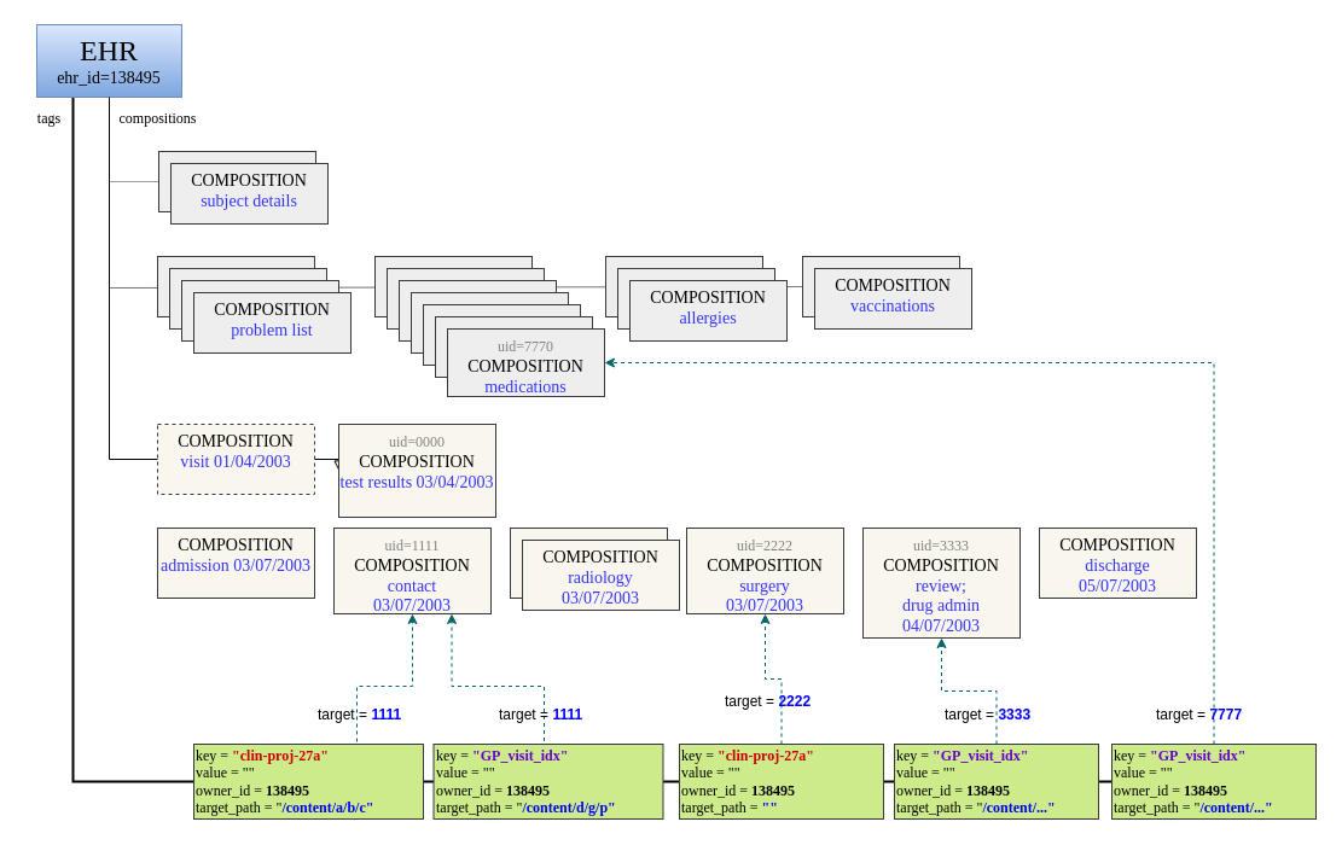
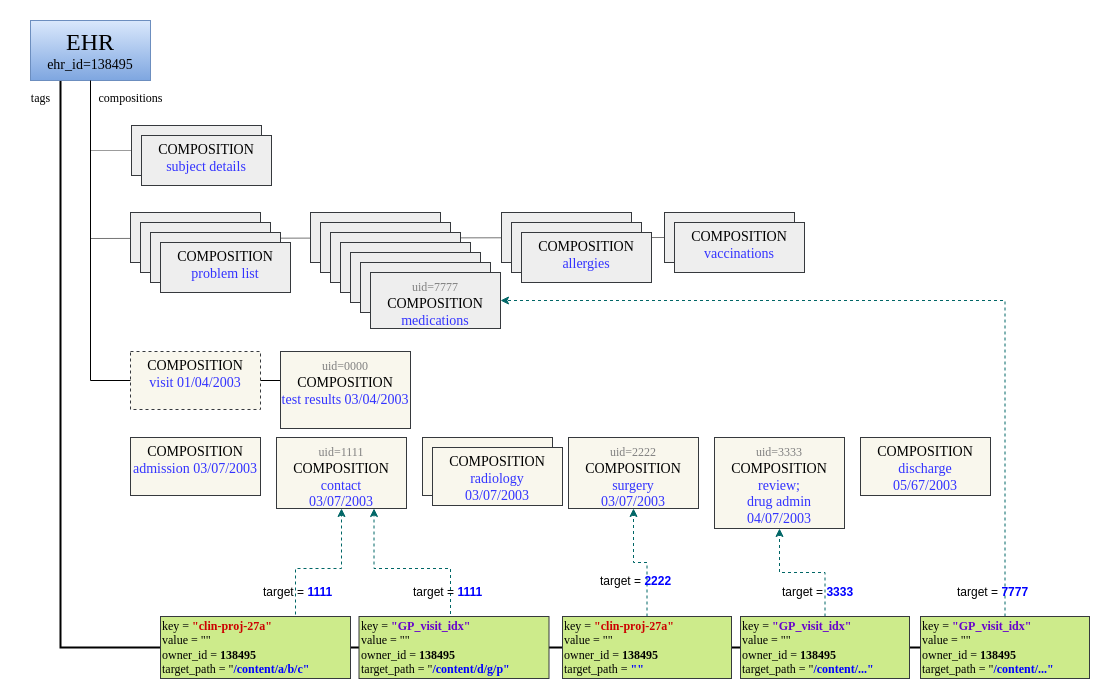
  <mxCell id="0" />
  <mxCell id="1" parent="0" />
  <mxCell id="2" style="edgeStyle=orthogonalEdgeStyle;rounded=0;orthogonalLoop=1;jettySize=auto;html=1;endArrow=none;endFill=0;fontSize=12;exitX=0.25;exitY=1;exitDx=0;exitDy=0;strokeColor=#000000;entryX=0;entryY=0.5;entryDx=0;entryDy=0;strokeWidth=2;" edge="1" parent="1" source="7" target="46"><mxGeometry relative="1" as="geometry"><mxPoint x="100" y="90" as="sourcePoint" /><mxPoint x="60" y="798" as="targetPoint" /><Array as="points"><mxPoint x="60" y="647" /></Array></mxGeometry></mxCell>
  <mxCell id="3" style="edgeStyle=orthogonalEdgeStyle;rounded=0;orthogonalLoop=1;jettySize=auto;html=1;exitX=0.5;exitY=1;exitDx=0;exitDy=0;entryX=0;entryY=0.5;entryDx=0;entryDy=0;endArrow=none;endFill=0;fontSize=12;strokeColor=#757575;" parent="1" source="7" target="4" edge="1"><mxGeometry relative="1" as="geometry"><mxPoint x="180" y="98" as="sourcePoint" /><mxPoint x="875" y="270" as="targetPoint" /><Array as="points"><mxPoint x="90" y="238" /></Array></mxGeometry></mxCell>
  <mxCell id="4" value="COMPOSITION&lt;br&gt;&lt;font color=&quot;#3333ff&quot;&gt;vaccinations&lt;/font&gt;" style="rounded=0;whiteSpace=wrap;html=1;fontSize=14;fillColor=#eeeeee;strokeColor=#36393d;verticalAlign=top;" parent="1" vertex="1"><mxGeometry x="664" y="212" width="130" height="50" as="geometry" /></mxCell>
  <mxCell id="5" value="COMPOSITION&lt;br&gt;&lt;font color=&quot;#3333ff&quot;&gt;allergies&lt;/font&gt;" style="rounded=0;whiteSpace=wrap;html=1;fontSize=14;fillColor=#eeeeee;strokeColor=#36393d;verticalAlign=top;" parent="1" vertex="1"><mxGeometry x="501" y="212" width="130" height="50" as="geometry" /></mxCell>
  <mxCell id="6" style="edgeStyle=orthogonalEdgeStyle;rounded=0;orthogonalLoop=1;jettySize=auto;html=1;exitX=0.5;exitY=1;exitDx=0;exitDy=0;entryX=0;entryY=0.5;entryDx=0;entryDy=0;endArrow=none;endFill=0;fontSize=12;strokeColor=#9C9C9C;" parent="1" source="7" target="22" edge="1"><mxGeometry relative="1" as="geometry"><Array as="points"><mxPoint x="90" y="150" /></Array></mxGeometry></mxCell>
  <mxCell id="7" value="&lt;font style=&quot;font-size: 24px&quot;&gt;EHR&lt;/font&gt;&lt;br style=&quot;font-size: 14px&quot;&gt;ehr_id=138495" style="rounded=0;whiteSpace=wrap;html=1;fontSize=14;fillColor=#dae8fc;strokeColor=#6c8ebf;gradientColor=#7ea6e0;fontFamily=Tahoma;" parent="1" vertex="1"><mxGeometry x="30" y="20" width="120" height="60" as="geometry" /></mxCell>
- <mxCell id="8" style="edgeStyle=orthogonalEdgeStyle;rounded=0;orthogonalLoop=1;jettySize=auto;html=1;exitX=0.5;exitY=1;exitDx=0;exitDy=0;entryX=0;entryY=0.5;entryDx=0;entryDy=0;endArrow=block;endFill=0;fontSize=12;" parent="1" source="7" target="28" edge="1"><mxGeometry relative="1" as="geometry"><mxPoint x="210" y="98" as="sourcePoint" /><mxPoint x="686" y="269" as="targetPoint" /><Array as="points"><mxPoint x="90" y="380" /></Array></mxGeometry></mxCell>
+ <mxCell id="8" style="edgeStyle=orthogonalEdgeStyle;rounded=0;orthogonalLoop=1;jettySize=auto;html=1;exitX=0.5;exitY=1;exitDx=0;exitDy=0;entryX=0;entryY=0.5;entryDx=0;entryDy=0;endArrow=none;endFill=0;fontSize=12;" parent="1" source="7" target="28" edge="1"><mxGeometry relative="1" as="geometry"><mxPoint x="210" y="98" as="sourcePoint" /><mxPoint x="686" y="269" as="targetPoint" /><Array as="points"><mxPoint x="90" y="380" /></Array></mxGeometry></mxCell>
  <mxCell id="9" value="" style="group" parent="1" vertex="1" connectable="0"><mxGeometry x="130" y="212" width="130" height="120" as="geometry" /></mxCell>
  <mxCell id="10" value="COMPOSITION&lt;br&gt;&lt;font color=&quot;#3333ff&quot;&gt;problem list&lt;/font&gt;" style="rounded=0;whiteSpace=wrap;html=1;fontSize=14;fillColor=#eeeeee;strokeColor=#36393d;verticalAlign=top;" parent="9" vertex="1"><mxGeometry width="130" height="50" as="geometry" /></mxCell>
  <mxCell id="11" value="" style="group" parent="1" vertex="1" connectable="0"><mxGeometry x="280" y="212" width="130" height="120" as="geometry" /></mxCell>
  <mxCell id="12" value="COMPOSITION&lt;br&gt;&lt;font color=&quot;#3333ff&quot;&gt;medications&lt;/font&gt;" style="rounded=0;whiteSpace=wrap;html=1;fontSize=14;fillColor=#eeeeee;strokeColor=#36393d;verticalAlign=top;" parent="11" vertex="1"><mxGeometry x="30" width="130" height="50" as="geometry" /></mxCell>
  <mxCell id="13" value="COMPOSITION&lt;br&gt;&lt;font color=&quot;#3333ff&quot;&gt;medications&lt;/font&gt;" style="rounded=0;whiteSpace=wrap;html=1;fontSize=14;fillColor=#eeeeee;strokeColor=#36393d;verticalAlign=top;" parent="1" vertex="1"><mxGeometry x="320" y="222" width="130" height="50" as="geometry" /></mxCell>
  <mxCell id="14" value="COMPOSITION&lt;br&gt;&lt;font color=&quot;#3333ff&quot;&gt;medications&lt;/font&gt;" style="rounded=0;whiteSpace=wrap;html=1;fontSize=14;fillColor=#eeeeee;strokeColor=#36393d;verticalAlign=top;" parent="1" vertex="1"><mxGeometry x="330" y="232" width="130" height="50" as="geometry" /></mxCell>
  <mxCell id="15" value="COMPOSITION&lt;br&gt;&lt;font color=&quot;#3333ff&quot;&gt;medications&lt;/font&gt;" style="rounded=0;whiteSpace=wrap;html=1;fontSize=14;fillColor=#eeeeee;strokeColor=#36393d;verticalAlign=top;" parent="1" vertex="1"><mxGeometry x="340" y="242" width="130" height="50" as="geometry" /></mxCell>
  <mxCell id="16" value="COMPOSITION&lt;br&gt;&lt;font color=&quot;#3333ff&quot;&gt;medications&lt;/font&gt;" style="rounded=0;whiteSpace=wrap;html=1;fontSize=14;fillColor=#eeeeee;strokeColor=#36393d;verticalAlign=top;" parent="1" vertex="1"><mxGeometry x="350" y="252" width="130" height="50" as="geometry" /></mxCell>
  <mxCell id="17" value="COMPOSITION&lt;br&gt;&lt;font color=&quot;#3333ff&quot;&gt;medications&lt;/font&gt;" style="rounded=0;whiteSpace=wrap;html=1;fontSize=14;fillColor=#eeeeee;strokeColor=#36393d;verticalAlign=top;" parent="1" vertex="1"><mxGeometry x="360" y="262" width="130" height="50" as="geometry" /></mxCell>
- <mxCell id="18" value="&lt;span style=&quot;color: rgb(128 , 128 , 128) ; font-size: 12px&quot;&gt;uid=7770&lt;br&gt;&lt;/span&gt;COMPOSITION&lt;br&gt;&lt;font color=&quot;#3333ff&quot;&gt;medications&lt;/font&gt;" style="rounded=0;whiteSpace=wrap;html=1;fontSize=14;fillColor=#eeeeee;strokeColor=#36393d;verticalAlign=top;fontFamily=Tahoma;" parent="1" vertex="1"><mxGeometry x="370" y="272" width="130" height="56" as="geometry" /></mxCell>
+ <mxCell id="18" value="&lt;span style=&quot;color: rgb(128 , 128 , 128) ; font-size: 12px&quot;&gt;uid=7777&lt;br&gt;&lt;/span&gt;COMPOSITION&lt;br&gt;&lt;font color=&quot;#3333ff&quot;&gt;medications&lt;/font&gt;" style="rounded=0;whiteSpace=wrap;html=1;fontSize=14;fillColor=#eeeeee;strokeColor=#36393d;verticalAlign=top;fontFamily=Tahoma;" parent="1" vertex="1"><mxGeometry x="370" y="272" width="130" height="56" as="geometry" /></mxCell>
  <mxCell id="19" value="COMPOSITION&lt;br&gt;&lt;font color=&quot;#3333ff&quot;&gt;allergies&lt;/font&gt;" style="rounded=0;whiteSpace=wrap;html=1;fontSize=14;fillColor=#eeeeee;strokeColor=#36393d;verticalAlign=top;" parent="1" vertex="1"><mxGeometry x="511" y="222" width="130" height="50" as="geometry" /></mxCell>
  <mxCell id="20" value="COMPOSITION&lt;br&gt;&lt;font color=&quot;#3333ff&quot;&gt;allergies&lt;/font&gt;" style="rounded=0;whiteSpace=wrap;html=1;fontSize=14;fillColor=#eeeeee;strokeColor=#36393d;verticalAlign=top;fontFamily=Tahoma;" parent="1" vertex="1"><mxGeometry x="521" y="232" width="130" height="50" as="geometry" /></mxCell>
  <mxCell id="21" value="COMPOSITION&lt;br&gt;&lt;font color=&quot;#3333ff&quot;&gt;vaccinations&lt;/font&gt;" style="rounded=0;whiteSpace=wrap;html=1;fontSize=14;fillColor=#eeeeee;strokeColor=#36393d;verticalAlign=top;fontFamily=Tahoma;" parent="1" vertex="1"><mxGeometry x="674" y="222" width="130" height="50" as="geometry" /></mxCell>
  <mxCell id="22" value="COMPOSITION&lt;br&gt;&lt;font color=&quot;#3333ff&quot;&gt;subject details&lt;/font&gt;" style="rounded=0;whiteSpace=wrap;html=1;fontSize=14;fillColor=#eeeeee;strokeColor=#36393d;verticalAlign=top;" parent="1" vertex="1"><mxGeometry x="131" y="125" width="130" height="50" as="geometry" /></mxCell>
  <mxCell id="23" value="COMPOSITION&lt;br&gt;&lt;font color=&quot;#3333ff&quot;&gt;subject details&lt;/font&gt;" style="rounded=0;whiteSpace=wrap;html=1;fontSize=14;fillColor=#eeeeee;strokeColor=#36393d;verticalAlign=top;fontFamily=Tahoma;" parent="1" vertex="1"><mxGeometry x="141" y="135" width="130" height="50" as="geometry" /></mxCell>
  <mxCell id="24" value="COMPOSITION&lt;br&gt;&lt;font color=&quot;#3333ff&quot;&gt;problem list&lt;/font&gt;" style="rounded=0;whiteSpace=wrap;html=1;fontSize=14;fillColor=#eeeeee;strokeColor=#36393d;verticalAlign=top;" parent="1" vertex="1"><mxGeometry x="140" y="222" width="130" height="50" as="geometry" /></mxCell>
  <mxCell id="25" value="COMPOSITION&lt;br&gt;&lt;font color=&quot;#3333ff&quot;&gt;problem list&lt;/font&gt;" style="rounded=0;whiteSpace=wrap;html=1;fontSize=14;fillColor=#eeeeee;strokeColor=#36393d;verticalAlign=top;" parent="1" vertex="1"><mxGeometry x="150" y="232" width="130" height="50" as="geometry" /></mxCell>
  <mxCell id="26" value="COMPOSITION&lt;br&gt;&lt;font color=&quot;#3333ff&quot;&gt;problem list&lt;/font&gt;" style="rounded=0;whiteSpace=wrap;html=1;fontSize=14;fillColor=#eeeeee;strokeColor=#36393d;verticalAlign=top;fontFamily=Tahoma;" parent="1" vertex="1"><mxGeometry x="160" y="242" width="130" height="50" as="geometry" /></mxCell>
  <mxCell id="27" value="COMPOSITION&lt;br&gt;&lt;font color=&quot;#3333ff&quot;&gt;visit 01/04/2003&lt;/font&gt;" style="rounded=0;whiteSpace=wrap;html=1;fontSize=14;fillColor=#f9f7ed;strokeColor=#36393d;verticalAlign=top;fontFamily=Tahoma;dashed=1;" parent="1" vertex="1"><mxGeometry x="130" y="351" width="130" height="58" as="geometry" /></mxCell>
  <mxCell id="28" value="&lt;span style=&quot;color: rgb(128 , 128 , 128) ; font-size: 12px&quot;&gt;uid=0000&lt;br&gt;&lt;/span&gt;COMPOSITION&lt;br&gt;&lt;font color=&quot;#3333ff&quot;&gt;test results 03/04/2003&lt;/font&gt;" style="rounded=0;whiteSpace=wrap;html=1;fontSize=14;fillColor=#f9f7ed;strokeColor=#36393d;verticalAlign=top;fontFamily=Tahoma;" parent="1" vertex="1"><mxGeometry x="280" y="351" width="130" height="77" as="geometry" /></mxCell>
  <mxCell id="29" value="COMPOSITION&lt;br&gt;&lt;font color=&quot;#3333ff&quot;&gt;admission 03/07/2003&lt;/font&gt;" style="rounded=0;whiteSpace=wrap;html=1;fontSize=14;fillColor=#f9f7ed;strokeColor=#36393d;verticalAlign=top;fontFamily=Tahoma;" parent="1" vertex="1"><mxGeometry x="130" y="437" width="130" height="58" as="geometry" /></mxCell>
  <mxCell id="30" value="&lt;font color=&quot;#808080&quot; style=&quot;font-size: 12px&quot;&gt;uid=1111&lt;/font&gt;&lt;br&gt;COMPOSITION&lt;br&gt;&lt;font color=&quot;#3333ff&quot;&gt;contact&lt;br&gt;03/07/2003&lt;/font&gt;" style="rounded=0;whiteSpace=wrap;html=1;fontSize=14;fillColor=#f9f7ed;strokeColor=#36393d;verticalAlign=top;fontFamily=Tahoma;" parent="1" vertex="1"><mxGeometry x="276" y="437" width="130" height="71" as="geometry" /></mxCell>
  <mxCell id="31" value="COMPOSITION&lt;br&gt;&lt;font color=&quot;#3333ff&quot;&gt;radiology&lt;br&gt;03/07/2003&lt;/font&gt;" style="rounded=0;whiteSpace=wrap;html=1;fontSize=14;fillColor=#f9f7ed;strokeColor=#36393d;verticalAlign=top;" parent="1" vertex="1"><mxGeometry x="422" y="437" width="130" height="58" as="geometry" /></mxCell>
  <mxCell id="32" value="&lt;span style=&quot;color: rgb(128 , 128 , 128) ; font-size: 12px&quot;&gt;uid=2222&lt;br&gt;&lt;/span&gt;COMPOSITION&lt;br&gt;&lt;font color=&quot;#3333ff&quot;&gt;surgery&lt;br&gt;03/07/2003&lt;/font&gt;" style="rounded=0;whiteSpace=wrap;html=1;fontSize=14;fillColor=#f9f7ed;strokeColor=#36393d;verticalAlign=top;fontFamily=Tahoma;" parent="1" vertex="1"><mxGeometry x="568" y="437" width="130" height="71" as="geometry" /></mxCell>
  <mxCell id="33" value="&lt;span style=&quot;color: rgb(128 , 128 , 128) ; font-size: 12px&quot;&gt;uid=3333&lt;br&gt;&lt;/span&gt;COMPOSITION&lt;br&gt;&lt;font color=&quot;#3333ff&quot;&gt;review;&lt;br&gt;drug admin&lt;br&gt;04/07/2003&lt;/font&gt;" style="rounded=0;whiteSpace=wrap;html=1;fontSize=14;fillColor=#f9f7ed;strokeColor=#36393d;verticalAlign=top;fontFamily=Tahoma;" parent="1" vertex="1"><mxGeometry x="714" y="437" width="130" height="91" as="geometry" /></mxCell>
- <mxCell id="34" value="COMPOSITION&lt;br&gt;&lt;font color=&quot;#3333ff&quot;&gt;discharge&lt;br&gt;05/07/2003&lt;/font&gt;" style="rounded=0;whiteSpace=wrap;html=1;fontSize=14;fillColor=#f9f7ed;strokeColor=#36393d;verticalAlign=top;fontFamily=Tahoma;" parent="1" vertex="1"><mxGeometry x="860" y="437" width="130" height="58" as="geometry" /></mxCell>
+ <mxCell id="34" value="COMPOSITION&lt;br&gt;&lt;font color=&quot;#3333ff&quot;&gt;discharge&lt;br&gt;05/67/2003&lt;/font&gt;" style="rounded=0;whiteSpace=wrap;html=1;fontSize=14;fillColor=#f9f7ed;strokeColor=#36393d;verticalAlign=top;fontFamily=Tahoma;" parent="1" vertex="1"><mxGeometry x="860" y="437" width="130" height="58" as="geometry" /></mxCell>
  <mxCell id="35" value="COMPOSITION&lt;br&gt;&lt;font color=&quot;#3333ff&quot;&gt;radiology&lt;br&gt;03/07/2003&lt;/font&gt;" style="rounded=0;whiteSpace=wrap;html=1;fontSize=14;fillColor=#f9f7ed;strokeColor=#36393d;verticalAlign=top;fontFamily=Tahoma;" parent="1" vertex="1"><mxGeometry x="432" y="447" width="130" height="58" as="geometry" /></mxCell>
  <mxCell id="36" value="compositions" style="text;html=1;align=center;verticalAlign=middle;resizable=0;points=[];autosize=1;fontFamily=Tahoma;" parent="1" vertex="1"><mxGeometry x="90" y="88" width="80" height="20" as="geometry" /></mxCell>
  <mxCell id="37" style="edgeStyle=orthogonalEdgeStyle;rounded=0;orthogonalLoop=1;jettySize=auto;html=1;dashed=1;strokeColor=#006666;exitX=0.5;exitY=0;exitDx=0;exitDy=0;" edge="1" parent="1" source="39" target="30"><mxGeometry relative="1" as="geometry"><Array as="points"><mxPoint x="295" y="568" /><mxPoint x="341" y="568" /></Array></mxGeometry></mxCell>
  <mxCell id="38" style="edgeStyle=orthogonalEdgeStyle;rounded=0;orthogonalLoop=1;jettySize=auto;html=1;dashed=1;strokeColor=#006666;" edge="1" parent="1" source="40" target="32"><mxGeometry relative="1" as="geometry" /></mxCell>
  <mxCell id="39" value="&lt;div&gt;key = &lt;b&gt;&lt;font color=&quot;#cc0000&quot;&gt;&quot;clin-proj-27a&quot;&lt;/font&gt;&lt;/b&gt;&lt;/div&gt;&lt;div&gt;&lt;span&gt;value = &quot;&quot;&lt;/span&gt;&lt;/div&gt;&lt;div&gt;owner_id = &lt;b&gt;138495&lt;/b&gt;&lt;/div&gt;&lt;div&gt;target_path = &quot;&lt;b&gt;&lt;font color=&quot;#0000ff&quot;&gt;/content/a/b/c&quot;&lt;/font&gt;&lt;/b&gt;&lt;/div&gt;" style="rounded=0;whiteSpace=wrap;html=1;fontFamily=Tahoma;align=left;fillColor=#cdeb8b;strokeColor=#36393d;" parent="1" vertex="1"><mxGeometry x="160" y="616" width="190" height="62" as="geometry" /></mxCell>
  <mxCell id="40" value="&lt;div&gt;key = &lt;b&gt;&lt;font color=&quot;#cc0000&quot;&gt;&quot;clin-proj-27a&quot;&lt;/font&gt;&lt;/b&gt;&lt;/div&gt;&lt;div&gt;&lt;span&gt;value = &quot;&quot;&lt;/span&gt;&lt;/div&gt;&lt;div&gt;owner_id = &lt;b&gt;138495&lt;/b&gt;&lt;/div&gt;&lt;div&gt;&lt;span&gt;target_path = &lt;/span&gt;&lt;b&gt;&lt;font color=&quot;#0000ff&quot;&gt;&quot;&quot;&lt;/font&gt;&lt;/b&gt;&lt;br&gt;&lt;/div&gt;" style="rounded=0;whiteSpace=wrap;html=1;fontFamily=Tahoma;align=left;fillColor=#cdeb8b;strokeColor=#36393d;" vertex="1" parent="1"><mxGeometry x="562" y="616" width="169" height="62" as="geometry" /></mxCell>
  <mxCell id="41" style="edgeStyle=orthogonalEdgeStyle;rounded=0;orthogonalLoop=1;jettySize=auto;html=1;entryX=0.75;entryY=1;entryDx=0;entryDy=0;dashed=1;strokeColor=#006666;exitX=0.5;exitY=0;exitDx=0;exitDy=0;" edge="1" parent="1" source="42" target="30"><mxGeometry relative="1" as="geometry"><Array as="points"><mxPoint x="450" y="616" /><mxPoint x="450" y="568" /><mxPoint x="374" y="568" /></Array></mxGeometry></mxCell>
  <mxCell id="42" value="&lt;div&gt;key = &lt;b&gt;&lt;font color=&quot;#6600cc&quot;&gt;&quot;GP_visit_idx&quot;&lt;/font&gt;&lt;/b&gt;&lt;/div&gt;&lt;div&gt;&lt;span&gt;value = &quot;&quot;&lt;/span&gt;&lt;/div&gt;&lt;div&gt;owner_id = &lt;b&gt;138495&lt;/b&gt;&lt;/div&gt;&lt;div&gt;target_path = &quot;&lt;b&gt;&lt;font color=&quot;#0000ff&quot;&gt;/content/d/g/p&quot;&lt;/font&gt;&lt;/b&gt;&lt;/div&gt;" style="rounded=0;whiteSpace=wrap;html=1;fontFamily=Tahoma;align=left;fillColor=#cdeb8b;strokeColor=#36393d;" vertex="1" parent="1"><mxGeometry x="358.5" y="616" width="190" height="62" as="geometry" /></mxCell>
  <mxCell id="43" style="edgeStyle=orthogonalEdgeStyle;rounded=0;orthogonalLoop=1;jettySize=auto;html=1;dashed=1;strokeColor=#006666;" edge="1" parent="1" source="44" target="33"><mxGeometry relative="1" as="geometry" /></mxCell>
  <mxCell id="44" value="&lt;div&gt;key = &lt;b&gt;&lt;font color=&quot;#6600cc&quot;&gt;&quot;GP_visit_idx&quot;&lt;/font&gt;&lt;/b&gt;&lt;/div&gt;&lt;div&gt;&lt;span&gt;value = &quot;&quot;&lt;/span&gt;&lt;/div&gt;&lt;div&gt;owner_id = &lt;b&gt;138495&lt;/b&gt;&lt;/div&gt;&lt;div&gt;target_path = &quot;&lt;b&gt;&lt;font color=&quot;#0000ff&quot;&gt;/content/...&quot;&lt;/font&gt;&lt;/b&gt;&lt;/div&gt;" style="rounded=0;whiteSpace=wrap;html=1;fontFamily=Tahoma;align=left;fillColor=#cdeb8b;strokeColor=#36393d;" vertex="1" parent="1"><mxGeometry x="740" y="616" width="169" height="62" as="geometry" /></mxCell>
  <mxCell id="45" style="edgeStyle=orthogonalEdgeStyle;rounded=0;orthogonalLoop=1;jettySize=auto;html=1;entryX=1;entryY=0.5;entryDx=0;entryDy=0;dashed=1;strokeColor=#006666;" edge="1" parent="1" source="46" target="18"><mxGeometry relative="1" as="geometry"><Array as="points"><mxPoint x="1005" y="300" /></Array></mxGeometry></mxCell>
  <mxCell id="46" value="&lt;div&gt;key = &lt;b&gt;&lt;font color=&quot;#6600cc&quot;&gt;&quot;GP_visit_idx&quot;&lt;/font&gt;&lt;/b&gt;&lt;/div&gt;&lt;div&gt;&lt;span&gt;value = &quot;&quot;&lt;/span&gt;&lt;/div&gt;&lt;div&gt;owner_id = &lt;b&gt;138495&lt;/b&gt;&lt;/div&gt;&lt;div&gt;&lt;span&gt;target_path = &quot;&lt;/span&gt;&lt;b&gt;&lt;font color=&quot;#0000ff&quot;&gt;/content/...&quot;&lt;/font&gt;&lt;/b&gt;&lt;br&gt;&lt;/div&gt;" style="rounded=0;whiteSpace=wrap;html=1;fontFamily=Tahoma;align=left;fillColor=#cdeb8b;strokeColor=#36393d;" vertex="1" parent="1"><mxGeometry x="920" y="616" width="169" height="62" as="geometry" /></mxCell>
  <mxCell id="47" value="tags" style="text;html=1;align=center;verticalAlign=middle;resizable=0;points=[];autosize=1;fontFamily=Tahoma;" vertex="1" parent="1"><mxGeometry x="20" y="88" width="40" height="20" as="geometry" /></mxCell>
  <mxCell id="48" value="target =&amp;nbsp;&lt;b&gt;&lt;font color=&quot;#0000ff&quot;&gt;3333&lt;/font&gt;&lt;/b&gt;" style="text;html=1;" vertex="1" parent="1"><mxGeometry x="780" y="578" width="100" height="30" as="geometry" /></mxCell>
  <mxCell id="49" value="target =&amp;nbsp;&lt;b&gt;&lt;font color=&quot;#0000ff&quot;&gt;2222&lt;/font&gt;&lt;/b&gt;" style="text;html=1;" vertex="1" parent="1"><mxGeometry x="598" y="567" width="100" height="30" as="geometry" /></mxCell>
  <mxCell id="50" value="target =&amp;nbsp;&lt;b&gt;&lt;font color=&quot;#0000ff&quot;&gt;1111&lt;/font&gt;&lt;/b&gt;" style="text;html=1;" vertex="1" parent="1"><mxGeometry x="411" y="578" width="100" height="30" as="geometry" /></mxCell>
  <mxCell id="51" value="target =&amp;nbsp;&lt;b&gt;&lt;font color=&quot;#0000ff&quot;&gt;1111&lt;/font&gt;&lt;/b&gt;" style="text;html=1;" vertex="1" parent="1"><mxGeometry x="261" y="578" width="100" height="30" as="geometry" /></mxCell>
  <mxCell id="52" value="target =&amp;nbsp;&lt;b&gt;&lt;font color=&quot;#0000ff&quot;&gt;7777&lt;/font&gt;&lt;/b&gt;" style="text;html=1;" vertex="1" parent="1"><mxGeometry x="954.5" y="578" width="100" height="30" as="geometry" /></mxCell>
